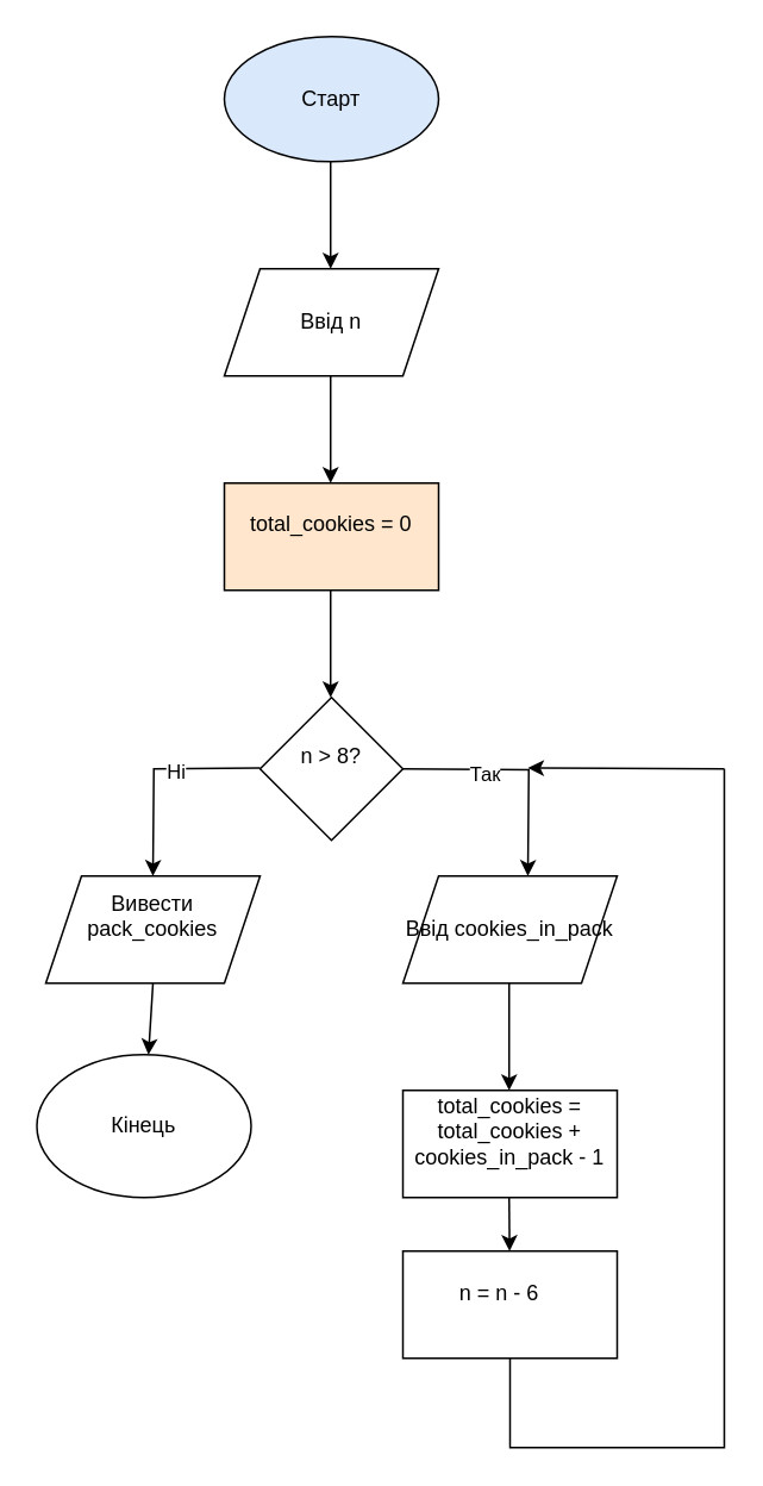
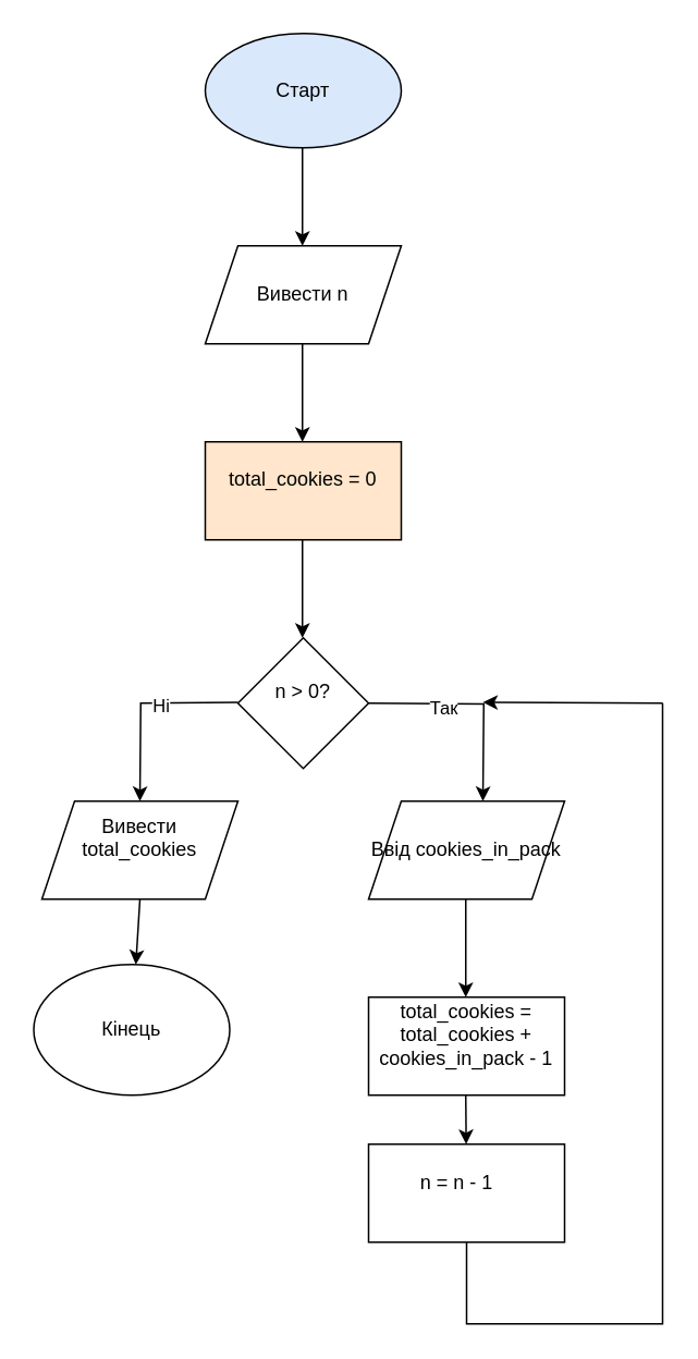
  <mxCell id="0" />
  <mxCell id="1" parent="0" />
  <mxCell id="2" value="" style="endArrow=classic;html=1;rounded=0;" edge="1" parent="1"><mxGeometry width="50" height="50" relative="1" as="geometry"><mxPoint x="184.5" y="90" as="sourcePoint" /><mxPoint x="184.5" y="150" as="targetPoint" /></mxGeometry></mxCell>
- <mxCell id="3" value="Ввід n" style="shape=parallelogram;perimeter=parallelogramPerimeter;whiteSpace=wrap;html=1;fixedSize=1;" vertex="1" parent="1"><mxGeometry x="125" y="150" width="120" height="60" as="geometry" /></mxCell>
+ <mxCell id="3" value="Вивести n" style="shape=parallelogram;perimeter=parallelogramPerimeter;whiteSpace=wrap;html=1;fixedSize=1;" vertex="1" parent="1"><mxGeometry x="125" y="150" width="120" height="60" as="geometry" /></mxCell>
  <mxCell id="4" value="Старт" style="ellipse;whiteSpace=wrap;html=1;fillColor=#dae8fc;" vertex="1" parent="1"><mxGeometry x="125" y="20" width="120" height="70" as="geometry" /></mxCell>
  <mxCell id="5" value="&#10;total_cookies = 0&#10;&#10;" style="rounded=0;whiteSpace=wrap;html=1;fillColor=#ffe6cc;" vertex="1" parent="1"><mxGeometry x="125" y="270" width="120" height="60" as="geometry" /></mxCell>
- <mxCell id="6" value="&#10;n &amp;gt; 8?&#10;&#10;" style="rhombus;whiteSpace=wrap;html=1;" vertex="1" parent="1"><mxGeometry x="145" y="390" width="80" height="80" as="geometry" /></mxCell>
+ <mxCell id="6" value="&#10;n &amp;gt; 0?&#10;&#10;" style="rhombus;whiteSpace=wrap;html=1;" vertex="1" parent="1"><mxGeometry x="145" y="390" width="80" height="80" as="geometry" /></mxCell>
  <mxCell id="7" value="" style="edgeStyle=orthogonalEdgeStyle;rounded=0;orthogonalLoop=1;jettySize=auto;html=1;" edge="1" parent="1"><mxGeometry relative="1" as="geometry"><mxPoint x="184.5" y="210" as="sourcePoint" /><mxPoint x="184.5" y="270" as="targetPoint" /></mxGeometry></mxCell>
  <mxCell id="8" value="" style="edgeStyle=orthogonalEdgeStyle;rounded=0;orthogonalLoop=1;jettySize=auto;html=1;" edge="1" parent="1"><mxGeometry relative="1" as="geometry"><mxPoint x="184.5" y="330" as="sourcePoint" /><mxPoint x="184.5" y="390" as="targetPoint" /></mxGeometry></mxCell>
  <mxCell id="9" value="" style="endArrow=classic;html=1;rounded=0;edgeStyle=orthogonalEdgeStyle;" edge="1" parent="1"><mxGeometry width="50" height="50" relative="1" as="geometry"><mxPoint x="225" y="430" as="sourcePoint" /><mxPoint x="295" y="490" as="targetPoint" /></mxGeometry></mxCell>
  <mxCell id="10" value="Так" style="edgeLabel;html=1;align=center;verticalAlign=middle;resizable=0;points=[];" connectable="0" vertex="1" parent="9"><mxGeometry x="-0.291" y="-2" relative="1" as="geometry"><mxPoint as="offset" /></mxGeometry></mxCell>
  <mxCell id="11" value="" style="endArrow=classic;html=1;rounded=0;edgeStyle=orthogonalEdgeStyle;" edge="1" parent="1"><mxGeometry width="50" height="50" relative="1" as="geometry"><mxPoint x="145" y="429.5" as="sourcePoint" /><mxPoint x="85" y="490" as="targetPoint" /></mxGeometry></mxCell>
  <mxCell id="12" value="Ні" style="edgeLabel;html=1;align=center;verticalAlign=middle;resizable=0;points=[];" connectable="0" vertex="1" parent="11"><mxGeometry x="-0.194" y="2" relative="1" as="geometry"><mxPoint as="offset" /></mxGeometry></mxCell>
  <mxCell id="13" value="Ввід cookies_in_pack" style="shape=parallelogram;perimeter=parallelogramPerimeter;whiteSpace=wrap;html=1;fixedSize=1;" vertex="1" parent="1"><mxGeometry x="225" y="490" width="120" height="60" as="geometry" /></mxCell>
  <mxCell id="14" value="" style="endArrow=classic;html=1;rounded=0;" edge="1" parent="1"><mxGeometry width="50" height="50" relative="1" as="geometry"><mxPoint x="284.5" y="550" as="sourcePoint" /><mxPoint x="284.5" y="610" as="targetPoint" /></mxGeometry></mxCell>
  <mxCell id="15" value="&#10;total_cookies = total_cookies + cookies_in_pack - 1&#10;&#10;" style="rounded=0;whiteSpace=wrap;html=1;" vertex="1" parent="1"><mxGeometry x="225" y="610" width="120" height="60" as="geometry" /></mxCell>
  <mxCell id="16" value="" style="endArrow=classic;html=1;rounded=0;" edge="1" parent="1" target="17"><mxGeometry width="50" height="50" relative="1" as="geometry"><mxPoint x="284.5" y="670" as="sourcePoint" /><mxPoint x="284.5" y="730" as="targetPoint" /></mxGeometry></mxCell>
  <mxCell id="17" value="" style="rounded=0;whiteSpace=wrap;html=1;" vertex="1" parent="1"><mxGeometry x="225" y="700" width="120" height="60" as="geometry" /></mxCell>
- <mxCell id="18" value="n = n - 6" style="text;whiteSpace=wrap;html=1;" vertex="1" parent="1"><mxGeometry x="255" y="710" width="80" height="40" as="geometry" /></mxCell>
+ <mxCell id="18" value="n = n - 1" style="text;whiteSpace=wrap;html=1;" vertex="1" parent="1"><mxGeometry x="255" y="710" width="80" height="40" as="geometry" /></mxCell>
  <mxCell id="19" value="" style="endArrow=none;html=1;rounded=0;edgeStyle=orthogonalEdgeStyle;endFill=0;" edge="1" parent="1"><mxGeometry width="50" height="50" relative="1" as="geometry"><mxPoint x="285" y="760" as="sourcePoint" /><mxPoint x="405" y="430" as="targetPoint" /><Array as="points"><mxPoint x="285" y="810" /></Array></mxGeometry></mxCell>
  <mxCell id="20" value="" style="edgeStyle=none;orthogonalLoop=1;jettySize=auto;html=1;rounded=0;" edge="1" parent="1"><mxGeometry width="100" relative="1" as="geometry"><mxPoint x="405" y="430" as="sourcePoint" /><mxPoint x="295" y="429.5" as="targetPoint" /><Array as="points" /></mxGeometry></mxCell>
- <mxCell id="21" value="&#10;Вивести pack_cookies&#10;&#10;" style="shape=parallelogram;perimeter=parallelogramPerimeter;whiteSpace=wrap;html=1;fixedSize=1;" vertex="1" parent="1"><mxGeometry x="25" y="490" width="120" height="60" as="geometry" /></mxCell>
+ <mxCell id="21" value="&#10;Вивести total_cookies&#10;&#10;" style="shape=parallelogram;perimeter=parallelogramPerimeter;whiteSpace=wrap;html=1;fixedSize=1;" vertex="1" parent="1"><mxGeometry x="25" y="490" width="120" height="60" as="geometry" /></mxCell>
  <mxCell id="22" value="" style="endArrow=classic;html=1;rounded=0;" edge="1" parent="1" target="23"><mxGeometry width="50" height="50" relative="1" as="geometry"><mxPoint x="85" y="550" as="sourcePoint" /><mxPoint x="85" y="610" as="targetPoint" /></mxGeometry></mxCell>
  <mxCell id="23" value="Кінець" style="ellipse;whiteSpace=wrap;html=1;" vertex="1" parent="1"><mxGeometry x="20" y="590" width="120" height="80" as="geometry" /></mxCell>
